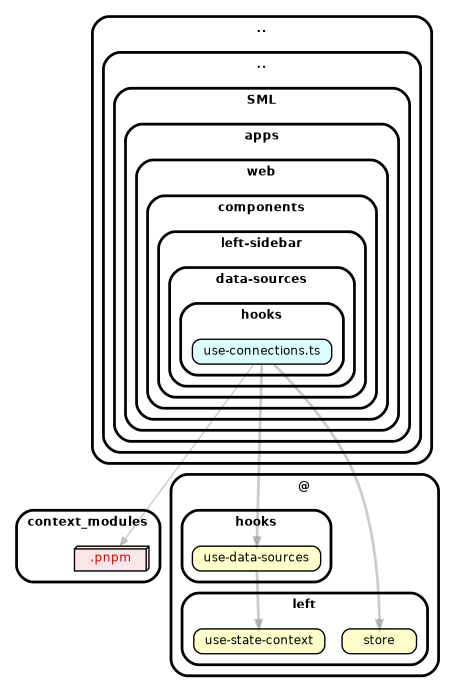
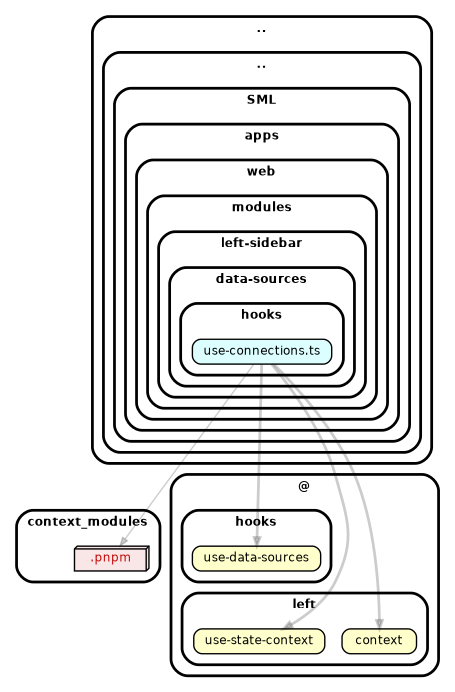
  strict digraph {
    compound=true
    fillcolor="#ffffff"
    fontname="Helvetica-bold"
    fontsize=9
    nodesep=0.16
    rankdir=TB
    ranksep=0.18
    splines=true
    style="rounded,bold,filled"
    node [color=black fillcolor="#ffffcc" fontcolor=black fontname=Helvetica fontsize=9 shape=box style="rounded, filled"]
    edge [arrowhead=normal arrowsize=0.6 color="#00000033" fontname=Helvetica fontsize=9 penwidth=2.0]
    n1 [fillcolor="#ddfeff" height=0.2 label=<use-connections.ts>]
    n2 [fillcolor="#c40b0a1a" fontcolor="#c40b0a" height=0.2 label=<.pnpm> shape=box3d]
    n3 [height=0.2 label=<use-data-sources>]
-   n4 [height=0.2 label=store]
+   n4 [height=0.2 label=context]
    n5 [height=0.2 label=<use-state-context>]
    subgraph cluster_1 {
      label=".."
      subgraph cluster_2 {
        label=".."
        subgraph cluster_3 {
          label=SML
          subgraph cluster_4 {
            label=apps
            subgraph cluster_5 {
              label=web
              subgraph cluster_6 {
-               label=components
+               label=modules
                subgraph cluster_7 {
                  label="left-sidebar"
                  subgraph cluster_8 {
                    label="data-sources"
                    subgraph cluster_9 {
                      label=hooks
                      n1
                    }
                  }
                }
              }
            }
          }
        }
      }
    }
    subgraph cluster_10 {
      label=context_modules
      n2
    }
    subgraph cluster_11 {
      label="@"
      subgraph cluster_12 {
        label=hooks
        n3
      }
      subgraph cluster_13 {
        label=left
        n4
        n5
      }
    }
    n1 -> n2 [penwidth=1.0]
    n1 -> n3
    n1 -> n4
-   n3 -> n5
+   n1 -> n5
  }
